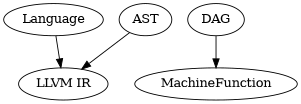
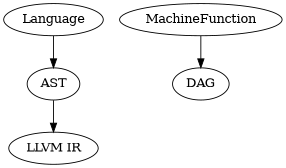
  digraph {
    Language
    AST
    "LLVM IR"
    DAG
    MachineFunction
-   Language -> "LLVM IR"
+   Language -> AST
    AST -> "LLVM IR"
-   DAG -> MachineFunction
+   MachineFunction -> DAG
  }
